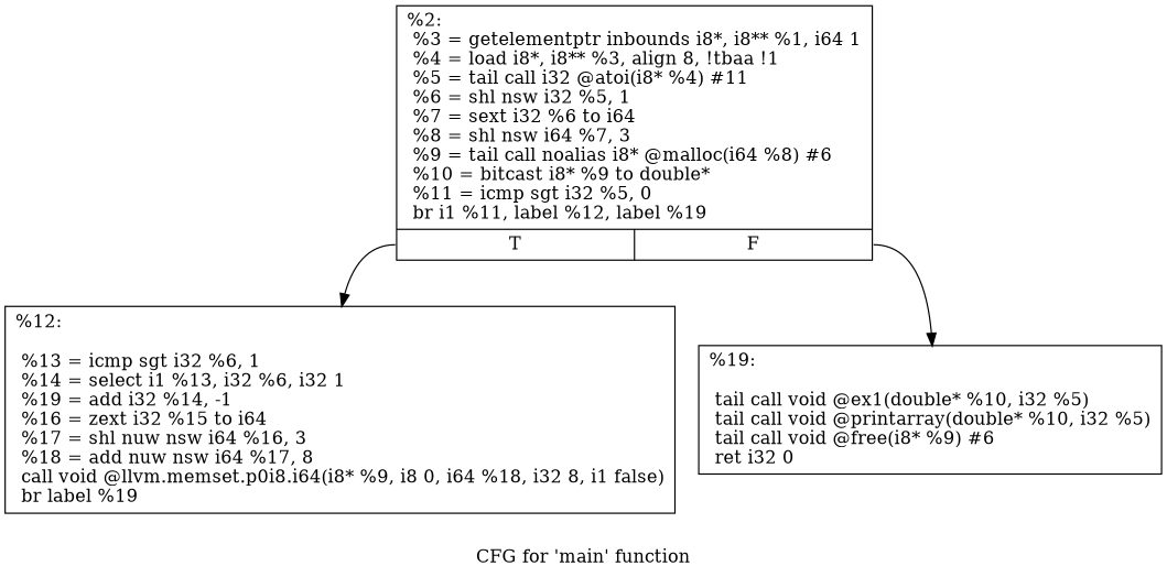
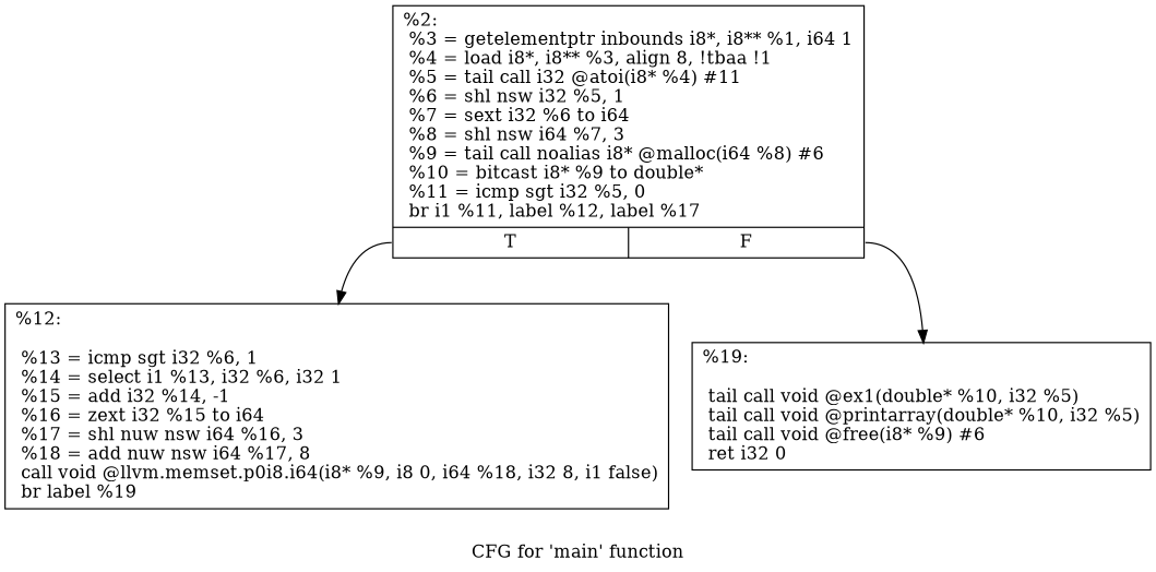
  digraph {
    label="CFG for 'main' function"
    node [shape=record]
-   n1 [label="{%2:\l  %3 = getelementptr inbounds i8*, i8** %1, i64 1\l  %4 = load i8*, i8** %3, align 8, !tbaa !1\l  %5 = tail call i32 @atoi(i8* %4) #11\l  %6 = shl nsw i32 %5, 1\l  %7 = sext i32 %6 to i64\l  %8 = shl nsw i64 %7, 3\l  %9 = tail call noalias i8* @malloc(i64 %8) #6\l  %10 = bitcast i8* %9 to double*\l  %11 = icmp sgt i32 %5, 0\l  br i1 %11, label %12, label %19\l|{<s0>T|<s1>F}}"]
-   n2 [label="{%12:\l\l  %13 = icmp sgt i32 %6, 1\l  %14 = select i1 %13, i32 %6, i32 1\l  %19 = add i32 %14, -1\l  %16 = zext i32 %15 to i64\l  %17 = shl nuw nsw i64 %16, 3\l  %18 = add nuw nsw i64 %17, 8\l  call void @llvm.memset.p0i8.i64(i8* %9, i8 0, i64 %18, i32 8, i1 false)\l  br label %19\l}"]
+   n1 [label="{%2:\l  %3 = getelementptr inbounds i8*, i8** %1, i64 1\l  %4 = load i8*, i8** %3, align 8, !tbaa !1\l  %5 = tail call i32 @atoi(i8* %4) #11\l  %6 = shl nsw i32 %5, 1\l  %7 = sext i32 %6 to i64\l  %8 = shl nsw i64 %7, 3\l  %9 = tail call noalias i8* @malloc(i64 %8) #6\l  %10 = bitcast i8* %9 to double*\l  %11 = icmp sgt i32 %5, 0\l  br i1 %11, label %12, label %17\l|{<s0>T|<s1>F}}"]
+   n2 [label="{%12:\l\l  %13 = icmp sgt i32 %6, 1\l  %14 = select i1 %13, i32 %6, i32 1\l  %15 = add i32 %14, -1\l  %16 = zext i32 %15 to i64\l  %17 = shl nuw nsw i64 %16, 3\l  %18 = add nuw nsw i64 %17, 8\l  call void @llvm.memset.p0i8.i64(i8* %9, i8 0, i64 %18, i32 8, i1 false)\l  br label %19\l}"]
    n3 [label="{%19:\l\l  tail call void @ex1(double* %10, i32 %5)\l  tail call void @printarray(double* %10, i32 %5)\l  tail call void @free(i8* %9) #6\l  ret i32 0\l}"]
    n1 -> n2 [tailport=s0]
    n1 -> n3 [tailport=s1]
  }
